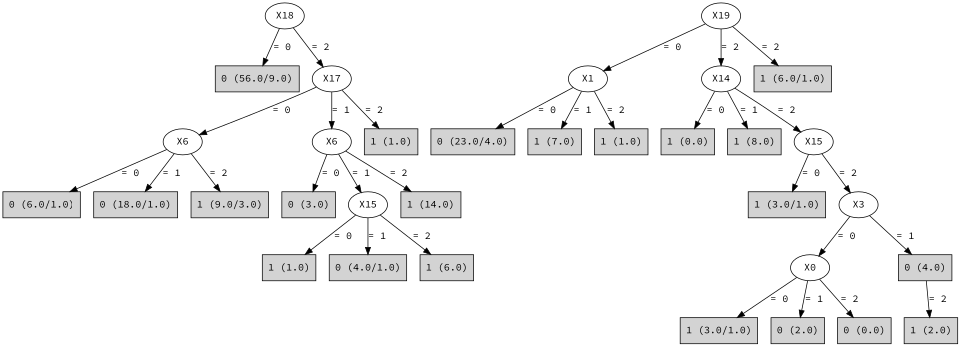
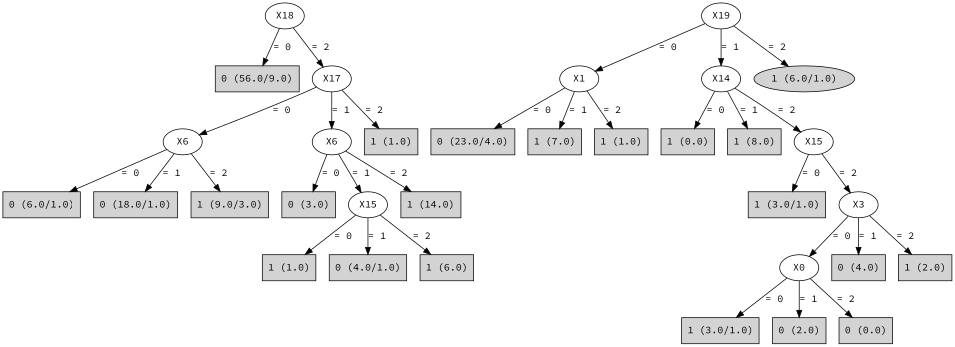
  digraph {
    fontname="Source Code Pro"
    node [fontname="Source Code Pro" shape=box style=filled]
    edge [fontname="Source Code Pro"]
    n1 [label=X18 shape="" style=""]
    n2 [label="0 (56.0/9.0)"]
    n3 [label=X17 shape="" style=""]
    n4 [label=X19 shape="" style=""]
    n5 [label=X1 shape="" style=""]
    n6 [label=X14 shape="" style=""]
-   n7 [label="1 (6.0/1.0)"]
+   n7 [label="1 (6.0/1.0)" shape=ellipse]
    n8 [label=X6 shape="" style=""]
    n9 [label=X6 shape="" style=""]
    n10 [label="1 (1.0)"]
    n11 [label="0 (23.0/4.0)"]
    n12 [label="1 (7.0)"]
    n13 [label="1 (1.0)"]
    n14 [label="1 (0.0)"]
    n15 [label="1 (8.0)"]
    n16 [label=X15 shape="" style=""]
    n17 [label="1 (3.0/1.0)"]
    n18 [label=X3 shape="" style=""]
    n19 [label=X0 shape="" style=""]
    n20 [label="0 (4.0)"]
    n21 [label="1 (2.0)"]
    n22 [label="1 (3.0/1.0)"]
    n23 [label="0 (2.0)"]
    n24 [label="0 (0.0)"]
    n25 [label="0 (6.0/1.0)"]
    n26 [label="0 (18.0/1.0)"]
    n27 [label="1 (9.0/3.0)"]
    n28 [label="0 (3.0)"]
    n29 [label=X15 shape="" style=""]
    n30 [label="1 (14.0)"]
    n31 [label="1 (1.0)"]
    n32 [label="0 (4.0/1.0)"]
    n33 [label="1 (6.0)"]
    n1 -> n2 [label="= 0"]
    n1 -> n3 [label="= 2"]
    n3 -> n8 [label="= 0"]
    n3 -> n9 [label="= 1"]
    n3 -> n10 [label="= 2"]
    n4 -> n5 [label="= 0"]
-   n4 -> n6 [label="= 2"]
+   n4 -> n6 [label="= 1"]
    n4 -> n7 [label="= 2"]
    n5 -> n11 [label="= 0"]
    n5 -> n12 [label="= 1"]
    n5 -> n13 [label="= 2"]
    n6 -> n14 [label="= 0"]
    n6 -> n15 [label="= 1"]
    n6 -> n16 [label="= 2"]
    n8 -> n25 [label="= 0"]
    n8 -> n26 [label="= 1"]
    n8 -> n27 [label="= 2"]
    n9 -> n28 [label="= 0"]
    n9 -> n29 [label="= 1"]
    n9 -> n30 [label="= 2"]
    n16 -> n17 [label="= 0"]
    n16 -> n18 [label="= 2"]
    n18 -> n19 [label="= 0"]
    n18 -> n20 [label="= 1"]
-   n20 -> n21 [label="= 2"]
+   n18 -> n21 [label="= 2"]
    n19 -> n22 [label="= 0"]
    n19 -> n23 [label="= 1"]
    n19 -> n24 [label="= 2"]
    n29 -> n31 [label="= 0"]
    n29 -> n32 [label="= 1"]
    n29 -> n33 [label="= 2"]
  }
